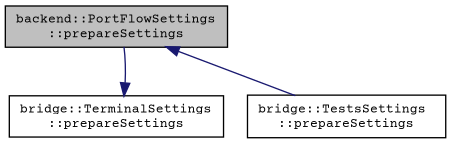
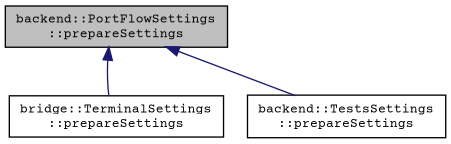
  digraph {
    fontname="Courier Prime"
    rankdir=TB
    node [color=black fillcolor=white fontname="Courier Prime" fontsize=10 shape=record style=filled]
    edge [color=midnightblue dir=back fontname="Courier Prime" fontsize=10 labelfontname="JetBrains Mono" labelfontsize=10 style=solid]
    n1 [fillcolor=grey75 fontcolor=black height=0.2 label="backend::PortFlowSettings\l::prepareSettings" width=0.4]
    n2 [height=0.2 label="bridge::TerminalSettings\l::prepareSettings" width=0.4]
-   n3 [height=0.2 label="bridge::TestsSettings\l::prepareSettings" width=0.4]
-   n2 -> n1
+   n3 [height=0.2 label="backend::TestsSettings\l::prepareSettings" width=0.4]
+   n1 -> n2
    n1 -> n3
  }
